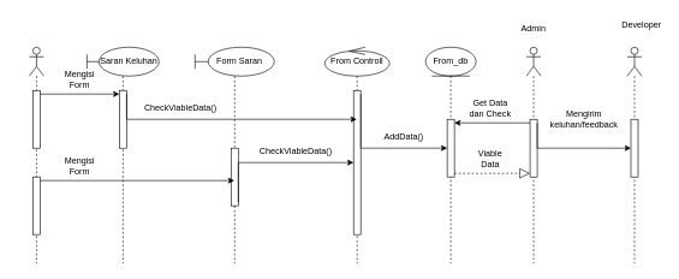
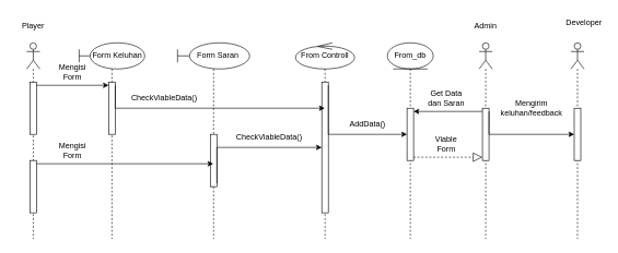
  <mxCell id="0" />
  <mxCell id="1" parent="0" />
  <mxCell id="2" value="" style="shape=umlLifeline;perimeter=lifelinePerimeter;whiteSpace=wrap;html=1;container=1;dropTarget=0;collapsible=0;recursiveResize=0;outlineConnect=0;portConstraint=eastwest;newEdgeStyle={&quot;curved&quot;:0,&quot;rounded&quot;:0};participant=umlActor;" parent="1" vertex="1"><mxGeometry x="40" y="65" width="20" height="300" as="geometry" /></mxCell>
  <mxCell id="3" value="" style="html=1;points=[[0,0,0,0,5],[0,1,0,0,-5],[1,0,0,0,5],[1,1,0,0,-5]];perimeter=orthogonalPerimeter;outlineConnect=0;targetShapes=umlLifeline;portConstraint=eastwest;newEdgeStyle={&quot;curved&quot;:0,&quot;rounded&quot;:0};" vertex="1" parent="2"><mxGeometry x="5" y="60" width="10" height="80" as="geometry" /></mxCell>
  <mxCell id="4" value="" style="html=1;points=[[0,0,0,0,5],[0,1,0,0,-5],[1,0,0,0,5],[1,1,0,0,-5]];perimeter=orthogonalPerimeter;outlineConnect=0;targetShapes=umlLifeline;portConstraint=eastwest;newEdgeStyle={&quot;curved&quot;:0,&quot;rounded&quot;:0};" vertex="1" parent="2"><mxGeometry x="5" y="180" width="10" height="80" as="geometry" /></mxCell>
- <mxCell id="5" value="&amp;nbsp; &amp;nbsp; &amp;nbsp;Saran Keluhan" style="shape=umlLifeline;perimeter=lifelinePerimeter;whiteSpace=wrap;html=1;container=1;dropTarget=0;collapsible=0;recursiveResize=0;outlineConnect=0;portConstraint=eastwest;newEdgeStyle={&quot;curved&quot;:0,&quot;rounded&quot;:0};participant=umlBoundary;" vertex="1" parent="1"><mxGeometry x="120" y="65" width="100" height="300" as="geometry" /></mxCell>
+ <mxCell id="5" value="&amp;nbsp; &amp;nbsp; &amp;nbsp;Form Keluhan" style="shape=umlLifeline;perimeter=lifelinePerimeter;whiteSpace=wrap;html=1;container=1;dropTarget=0;collapsible=0;recursiveResize=0;outlineConnect=0;portConstraint=eastwest;newEdgeStyle={&quot;curved&quot;:0,&quot;rounded&quot;:0};participant=umlBoundary;" vertex="1" parent="1"><mxGeometry x="120" y="65" width="100" height="300" as="geometry" /></mxCell>
  <mxCell id="6" value="" style="html=1;points=[[0,0,0,0,5],[0,1,0,0,-5],[1,0,0,0,5],[1,1,0,0,-5]];perimeter=orthogonalPerimeter;outlineConnect=0;targetShapes=umlLifeline;portConstraint=eastwest;newEdgeStyle={&quot;curved&quot;:0,&quot;rounded&quot;:0};" vertex="1" parent="5"><mxGeometry x="45" y="60" width="10" height="80" as="geometry" /></mxCell>
  <mxCell id="7" value="&amp;nbsp; &amp;nbsp; Form Saran" style="shape=umlLifeline;perimeter=lifelinePerimeter;whiteSpace=wrap;html=1;container=1;dropTarget=0;collapsible=0;recursiveResize=0;outlineConnect=0;portConstraint=eastwest;newEdgeStyle={&quot;curved&quot;:0,&quot;rounded&quot;:0};participant=umlBoundary;" vertex="1" parent="1"><mxGeometry x="270" y="65" width="110" height="300" as="geometry" /></mxCell>
  <mxCell id="8" value="" style="html=1;points=[[0,0,0,0,5],[0,1,0,0,-5],[1,0,0,0,5],[1,1,0,0,-5]];perimeter=orthogonalPerimeter;outlineConnect=0;targetShapes=umlLifeline;portConstraint=eastwest;newEdgeStyle={&quot;curved&quot;:0,&quot;rounded&quot;:0};" vertex="1" parent="7"><mxGeometry x="50" y="140" width="10" height="80" as="geometry" /></mxCell>
  <mxCell id="9" value="From Controll" style="shape=umlLifeline;perimeter=lifelinePerimeter;whiteSpace=wrap;html=1;container=1;dropTarget=0;collapsible=0;recursiveResize=0;outlineConnect=0;portConstraint=eastwest;newEdgeStyle={&quot;curved&quot;:0,&quot;rounded&quot;:0};participant=umlControl;" vertex="1" parent="1"><mxGeometry x="450" y="65" width="90" height="300" as="geometry" /></mxCell>
  <mxCell id="10" value="" style="html=1;points=[[0,0,0,0,5],[0,1,0,0,-5],[1,0,0,0,5],[1,1,0,0,-5]];perimeter=orthogonalPerimeter;outlineConnect=0;targetShapes=umlLifeline;portConstraint=eastwest;newEdgeStyle={&quot;curved&quot;:0,&quot;rounded&quot;:0};" vertex="1" parent="9"><mxGeometry x="40" y="60" width="10" height="200" as="geometry" /></mxCell>
  <mxCell id="11" style="edgeStyle=orthogonalEdgeStyle;rounded=0;orthogonalLoop=1;jettySize=auto;html=1;curved=0;exitX=1;exitY=0;exitDx=0;exitDy=5;exitPerimeter=0;" edge="1" parent="1" source="6" target="9"><mxGeometry relative="1" as="geometry"><Array as="points"><mxPoint x="175" y="165" /></Array></mxGeometry></mxCell>
  <mxCell id="12" style="edgeStyle=orthogonalEdgeStyle;rounded=0;orthogonalLoop=1;jettySize=auto;html=1;curved=0;exitX=1;exitY=1;exitDx=0;exitDy=-5;exitPerimeter=0;" edge="1" parent="1" source="8" target="10"><mxGeometry relative="1" as="geometry"><Array as="points"><mxPoint x="330" y="225" /></Array></mxGeometry></mxCell>
  <mxCell id="13" style="edgeStyle=orthogonalEdgeStyle;rounded=0;orthogonalLoop=1;jettySize=auto;html=1;curved=0;exitX=1;exitY=0;exitDx=0;exitDy=5;exitPerimeter=0;entryX=0;entryY=0;entryDx=0;entryDy=5;entryPerimeter=0;" edge="1" parent="1" source="3" target="6"><mxGeometry relative="1" as="geometry" /></mxCell>
  <mxCell id="14" value="From_db" style="shape=umlLifeline;perimeter=lifelinePerimeter;whiteSpace=wrap;html=1;container=1;dropTarget=0;collapsible=0;recursiveResize=0;outlineConnect=0;portConstraint=eastwest;newEdgeStyle={&quot;curved&quot;:0,&quot;rounded&quot;:0};participant=umlEntity;" vertex="1" parent="1"><mxGeometry x="590" y="65" width="70" height="300" as="geometry" /></mxCell>
  <mxCell id="15" value="" style="html=1;points=[[0,0,0,0,5],[0,1,0,0,-5],[1,0,0,0,5],[1,1,0,0,-5]];perimeter=orthogonalPerimeter;outlineConnect=0;targetShapes=umlLifeline;portConstraint=eastwest;newEdgeStyle={&quot;curved&quot;:0,&quot;rounded&quot;:0};" vertex="1" parent="14"><mxGeometry x="30" y="100" width="10" height="80" as="geometry" /></mxCell>
  <mxCell id="16" style="edgeStyle=orthogonalEdgeStyle;rounded=0;orthogonalLoop=1;jettySize=auto;html=1;curved=0;exitX=1;exitY=0;exitDx=0;exitDy=5;exitPerimeter=0;" edge="1" parent="1" source="10" target="15"><mxGeometry relative="1" as="geometry"><Array as="points"><mxPoint x="500" y="205" /></Array></mxGeometry></mxCell>
  <mxCell id="17" value="" style="shape=umlLifeline;perimeter=lifelinePerimeter;whiteSpace=wrap;html=1;container=1;dropTarget=0;collapsible=0;recursiveResize=0;outlineConnect=0;portConstraint=eastwest;newEdgeStyle={&quot;curved&quot;:0,&quot;rounded&quot;:0};participant=umlActor;" vertex="1" parent="1"><mxGeometry x="730" y="65" width="20" height="300" as="geometry" /></mxCell>
  <mxCell id="18" value="" style="html=1;points=[[0,0,0,0,5],[0,1,0,0,-5],[1,0,0,0,5],[1,1,0,0,-5]];perimeter=orthogonalPerimeter;outlineConnect=0;targetShapes=umlLifeline;portConstraint=eastwest;newEdgeStyle={&quot;curved&quot;:0,&quot;rounded&quot;:0};" vertex="1" parent="17"><mxGeometry x="5" y="100" width="10" height="80" as="geometry" /></mxCell>
  <mxCell id="19" value="" style="shape=umlLifeline;perimeter=lifelinePerimeter;whiteSpace=wrap;html=1;container=1;dropTarget=0;collapsible=0;recursiveResize=0;outlineConnect=0;portConstraint=eastwest;newEdgeStyle={&quot;curved&quot;:0,&quot;rounded&quot;:0};participant=umlActor;" vertex="1" parent="1"><mxGeometry x="870" y="65" width="20" height="300" as="geometry" /></mxCell>
  <mxCell id="20" value="" style="html=1;points=[[0,0,0,0,5],[0,1,0,0,-5],[1,0,0,0,5],[1,1,0,0,-5]];perimeter=orthogonalPerimeter;outlineConnect=0;targetShapes=umlLifeline;portConstraint=eastwest;newEdgeStyle={&quot;curved&quot;:0,&quot;rounded&quot;:0};" vertex="1" parent="19"><mxGeometry x="5" y="100" width="10" height="80" as="geometry" /></mxCell>
  <mxCell id="21" style="edgeStyle=orthogonalEdgeStyle;rounded=0;orthogonalLoop=1;jettySize=auto;html=1;curved=0;exitX=1;exitY=0;exitDx=0;exitDy=5;exitPerimeter=0;" edge="1" parent="1" source="18" target="20"><mxGeometry relative="1" as="geometry"><Array as="points"><mxPoint x="745" y="205" /></Array></mxGeometry></mxCell>
  <mxCell id="22" value="Mengisi Form" style="text;html=1;strokeColor=none;fillColor=none;align=center;verticalAlign=middle;whiteSpace=wrap;rounded=0;" vertex="1" parent="1"><mxGeometry x="80" y="95" width="60" height="30" as="geometry" /></mxCell>
  <mxCell id="23" style="edgeStyle=orthogonalEdgeStyle;rounded=0;orthogonalLoop=1;jettySize=auto;html=1;curved=0;exitX=1;exitY=0;exitDx=0;exitDy=5;exitPerimeter=0;" edge="1" parent="1" source="4" target="7"><mxGeometry relative="1" as="geometry"><Array as="points"><mxPoint x="280" y="250" /><mxPoint x="280" y="250" /></Array></mxGeometry></mxCell>
  <mxCell id="24" value="Mengisi Form" style="text;html=1;strokeColor=none;fillColor=none;align=center;verticalAlign=middle;whiteSpace=wrap;rounded=0;" vertex="1" parent="1"><mxGeometry x="80" y="215" width="60" height="30" as="geometry" /></mxCell>
  <mxCell id="25" value="CheckViableData()" style="text;html=1;strokeColor=none;fillColor=none;align=center;verticalAlign=middle;whiteSpace=wrap;rounded=0;" vertex="1" parent="1"><mxGeometry x="220" y="135" width="60" height="30" as="geometry" /></mxCell>
  <mxCell id="26" value="CheckViableData()" style="text;html=1;strokeColor=none;fillColor=none;align=center;verticalAlign=middle;whiteSpace=wrap;rounded=0;" vertex="1" parent="1"><mxGeometry x="380" y="195" width="60" height="30" as="geometry" /></mxCell>
  <mxCell id="27" value="AddData()" style="text;html=1;strokeColor=none;fillColor=none;align=center;verticalAlign=middle;whiteSpace=wrap;rounded=0;" vertex="1" parent="1"><mxGeometry x="530" y="175" width="60" height="30" as="geometry" /></mxCell>
  <mxCell id="28" style="edgeStyle=orthogonalEdgeStyle;rounded=0;orthogonalLoop=1;jettySize=auto;html=1;curved=0;exitX=0;exitY=0;exitDx=0;exitDy=5;exitPerimeter=0;entryX=1;entryY=0;entryDx=0;entryDy=5;entryPerimeter=0;" edge="1" parent="1" source="18" target="15"><mxGeometry relative="1" as="geometry" /></mxCell>
  <mxCell id="29" value="" style="endArrow=block;dashed=1;endFill=0;endSize=12;html=1;rounded=0;exitX=1;exitY=1;exitDx=0;exitDy=-5;exitPerimeter=0;" edge="1" parent="1" source="15" target="18"><mxGeometry width="160" relative="1" as="geometry"><mxPoint x="640" y="245" as="sourcePoint" /><mxPoint x="800" y="245" as="targetPoint" /></mxGeometry></mxCell>
- <mxCell id="30" value="Get Data dan Check" style="text;html=1;strokeColor=none;fillColor=none;align=center;verticalAlign=middle;whiteSpace=wrap;rounded=0;" vertex="1" parent="1"><mxGeometry x="650" y="135" width="60" height="30" as="geometry" /></mxCell>
- <mxCell id="31" value="Viable Data" style="text;html=1;strokeColor=none;fillColor=none;align=center;verticalAlign=middle;whiteSpace=wrap;rounded=0;" vertex="1" parent="1"><mxGeometry x="650" y="205" width="60" height="30" as="geometry" /></mxCell>
+ <mxCell id="30" value="Get Data dan Saran" style="text;html=1;strokeColor=none;fillColor=none;align=center;verticalAlign=middle;whiteSpace=wrap;rounded=0;" vertex="1" parent="1"><mxGeometry x="650" y="135" width="60" height="30" as="geometry" /></mxCell>
+ <mxCell id="31" value="Viable Form" style="text;html=1;strokeColor=none;fillColor=none;align=center;verticalAlign=middle;whiteSpace=wrap;rounded=0;" vertex="1" parent="1"><mxGeometry x="650" y="205" width="60" height="30" as="geometry" /></mxCell>
  <mxCell id="32" value="Mengirim keluhan/feedback" style="text;html=1;strokeColor=none;fillColor=none;align=center;verticalAlign=middle;whiteSpace=wrap;rounded=0;" vertex="1" parent="1"><mxGeometry x="780" y="150" width="60" height="30" as="geometry" /></mxCell>
+ <mxCell id="33" value="Player" style="text;html=1;strokeColor=none;fillColor=none;align=center;verticalAlign=middle;whiteSpace=wrap;rounded=0;" vertex="1" parent="1"><mxGeometry x="20" y="25" width="60" height="30" as="geometry" /></mxCell>
  <mxCell id="34" value="Admin" style="text;html=1;strokeColor=none;fillColor=none;align=center;verticalAlign=middle;whiteSpace=wrap;rounded=0;" vertex="1" parent="1"><mxGeometry x="710" y="25" width="60" height="30" as="geometry" /></mxCell>
  <mxCell id="35" value="Developer" style="text;html=1;strokeColor=none;fillColor=none;align=center;verticalAlign=middle;whiteSpace=wrap;rounded=0;" vertex="1" parent="1"><mxGeometry x="860" y="20" width="60" height="30" as="geometry" /></mxCell>
